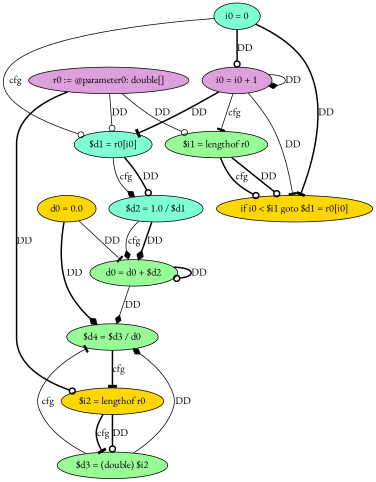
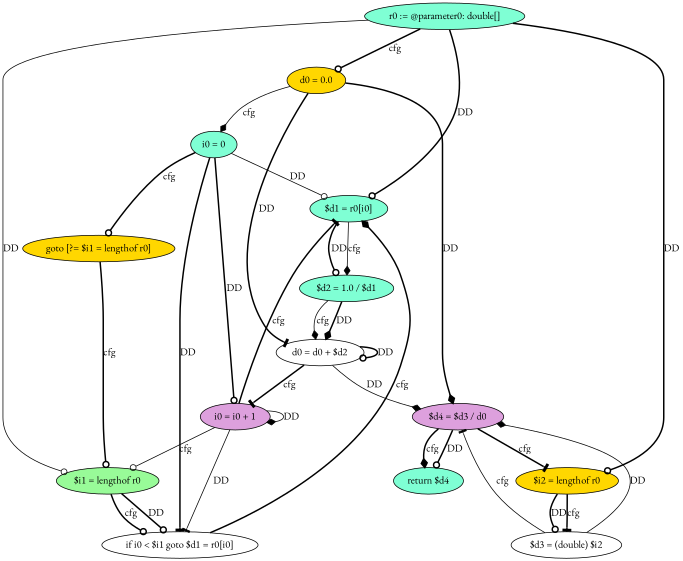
  digraph {
    fontname="EB Garamond"
    node [fillcolor=aquamarine fontname="EB Garamond" style=filled]
    edge [arrowhead=odot fontname="EB Garamond" style=bold]
-   n1 [fillcolor=plum label="r0 := @parameter0: double[]"]
+   n1 [label="r0 := @parameter0: double[]"]
    n2 [fillcolor=gold label="d0 = 0.0"]
    n3 [label="$d1 = r0[i0]"]
    n4 [fillcolor=palegreen label="$i1 = lengthof r0"]
    n5 [fillcolor=gold label="$i2 = lengthof r0"]
    n6 [label="i0 = 0"]
-   n7 [fillcolor=palegreen label="d0 = d0 + $d2"]
-   n8 [fillcolor=palegreen label="$d4 = $d3 / d0"]
+   n7 [fillcolor=white label="d0 = d0 + $d2"]
+   n8 [fillcolor=plum label="$d4 = $d3 / d0"]
    n9 [label="$d2 = 1.0 / $d1"]
-   n10 [fillcolor=gold label="if i0 < $i1 goto $d1 = r0[i0]"]
-   n11 [fillcolor=palegreen label="$d3 = (double) $i2"]
+   n10 [fillcolor=white label="if i0 < $i1 goto $d1 = r0[i0]"]
+   n11 [fillcolor=white label="$d3 = (double) $i2"]
+   n12 [fillcolor=gold label="goto [?= $i1 = lengthof r0]"]
    n13 [fillcolor=plum label="i0 = i0 + 1"]
-   n1 -> n3 [label=DD style=solid]
+   n14 [label="return $d4"]
+   n1 -> n2 [label=cfg]
+   n1 -> n3 [label=DD]
    n1 -> n4 [label=DD style=solid]
    n1 -> n5 [label=DD]
-   n2 -> n7 [arrowhead=tee label=DD style=solid]
+   n2 -> n6 [arrowhead=diamond label=cfg style=solid]
+   n2 -> n7 [arrowhead=tee label=DD]
    n2 -> n8 [arrowhead=diamond label=DD]
    n3 -> n9 [label=DD]
    n3 -> n9 [arrowhead=diamond label=cfg style=solid]
    n4 -> n10 [label=DD]
    n4 -> n10 [label=cfg]
    n5 -> n11 [label=DD]
    n5 -> n11 [arrowhead=tee label=cfg]
-   n6 -> n3 [label=cfg style=solid]
+   n6 -> n3 [label=DD style=solid]
    n6 -> n10 [arrowhead=tee label=DD]
+   n6 -> n12 [label=cfg]
    n6 -> n13 [label=DD]
    n7 -> n7 [label=DD]
    n7 -> n8 [arrowhead=diamond label=DD style=solid]
+   n7 -> n13 [arrowhead=tee label=cfg]
    n8 -> n5 [arrowhead=tee label=cfg]
+   n8 -> n14 [label=DD]
+   n8 -> n14 [arrowhead=diamond label=cfg]
    n9 -> n7 [arrowhead=diamond label=DD]
    n9 -> n7 [arrowhead=diamond label=cfg style=solid]
+   n10 -> n3 [arrowhead=diamond label=cfg]
    n11 -> n8 [arrowhead=diamond label=DD style=solid]
    n11 -> n8 [arrowhead=tee label=cfg style=solid]
-   n13 -> n3 [arrowhead=tee label=DD]
-   n13 -> n4 [arrowhead=tee label=cfg style=solid]
+   n12 -> n4 [label=cfg]
+   n13 -> n3 [arrowhead=tee label=cfg]
+   n13 -> n4 [label=cfg style=solid]
    n13 -> n10 [arrowhead=tee label=DD style=solid]
    n13 -> n13 [arrowhead=diamond label=DD style=solid]
  }
